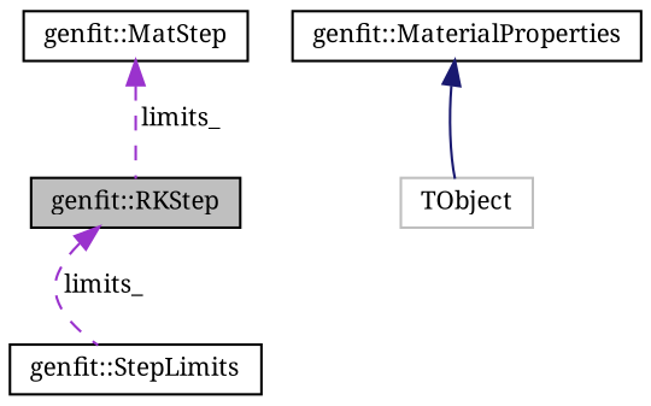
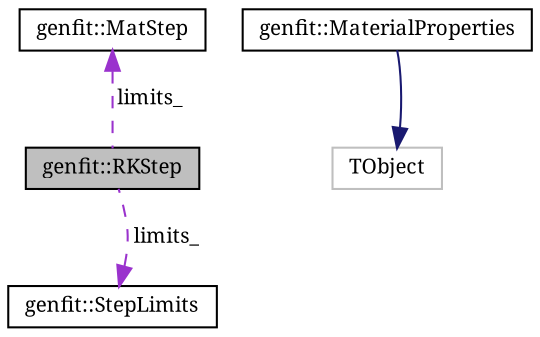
  digraph {
    fontname="Noto Serif"
    node [color=black fillcolor=white fontname="Noto Serif" fontsize=10 shape=record style=filled]
    edge [color=darkorchid3 dir=back fontname="Noto Serif" fontsize=10 labelfontname=Helvetica labelfontsize=10 style=dashed]
    n1 [fillcolor=grey75 fontcolor=black height=0.2 label="genfit::RKStep" width=0.4]
    n2 [height=0.2 label="genfit::StepLimits" width=0.4]
    n3 [height=0.2 label="genfit::MatStep" width=0.4]
    n4 [height=0.2 label="genfit::MaterialProperties" width=0.4]
    n5 [color=grey75 height=0.2 label=TObject width=0.4]
-   n1 -> n2 [label=" limits_"]
+   n2 -> n1 [label=" limits_"]
    n3 -> n1 [label=" limits_"]
-   n4 -> n5 [color=midnightblue style=solid]
+   n5 -> n4 [color=midnightblue style=solid]
  }
